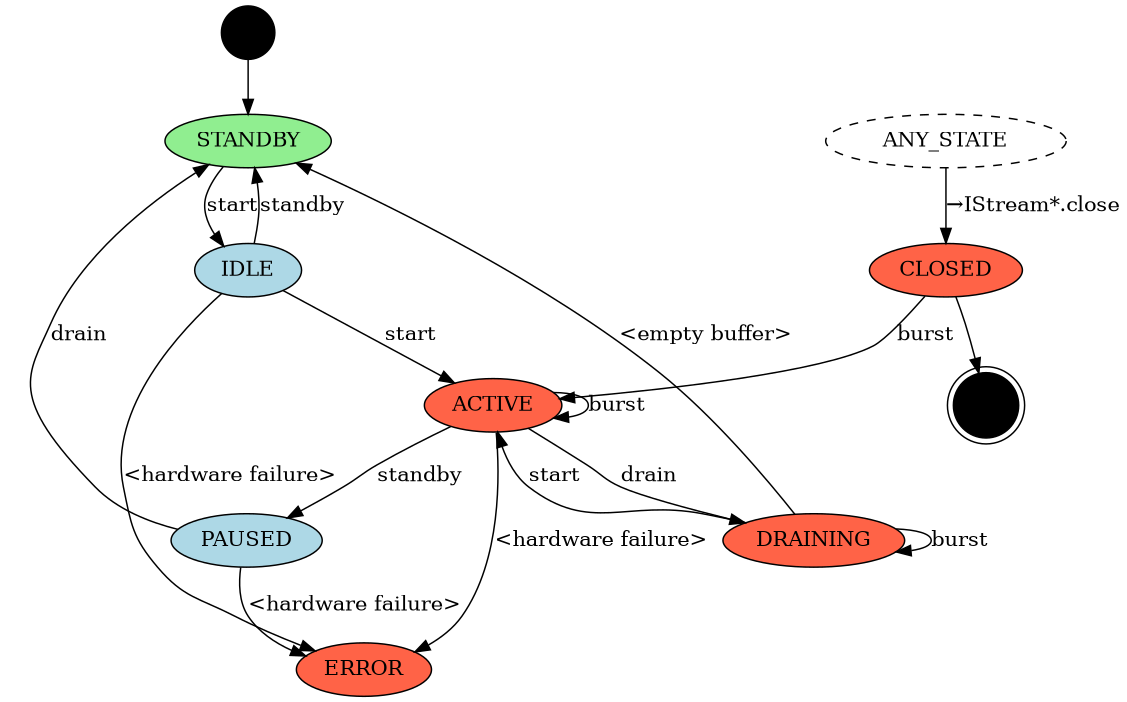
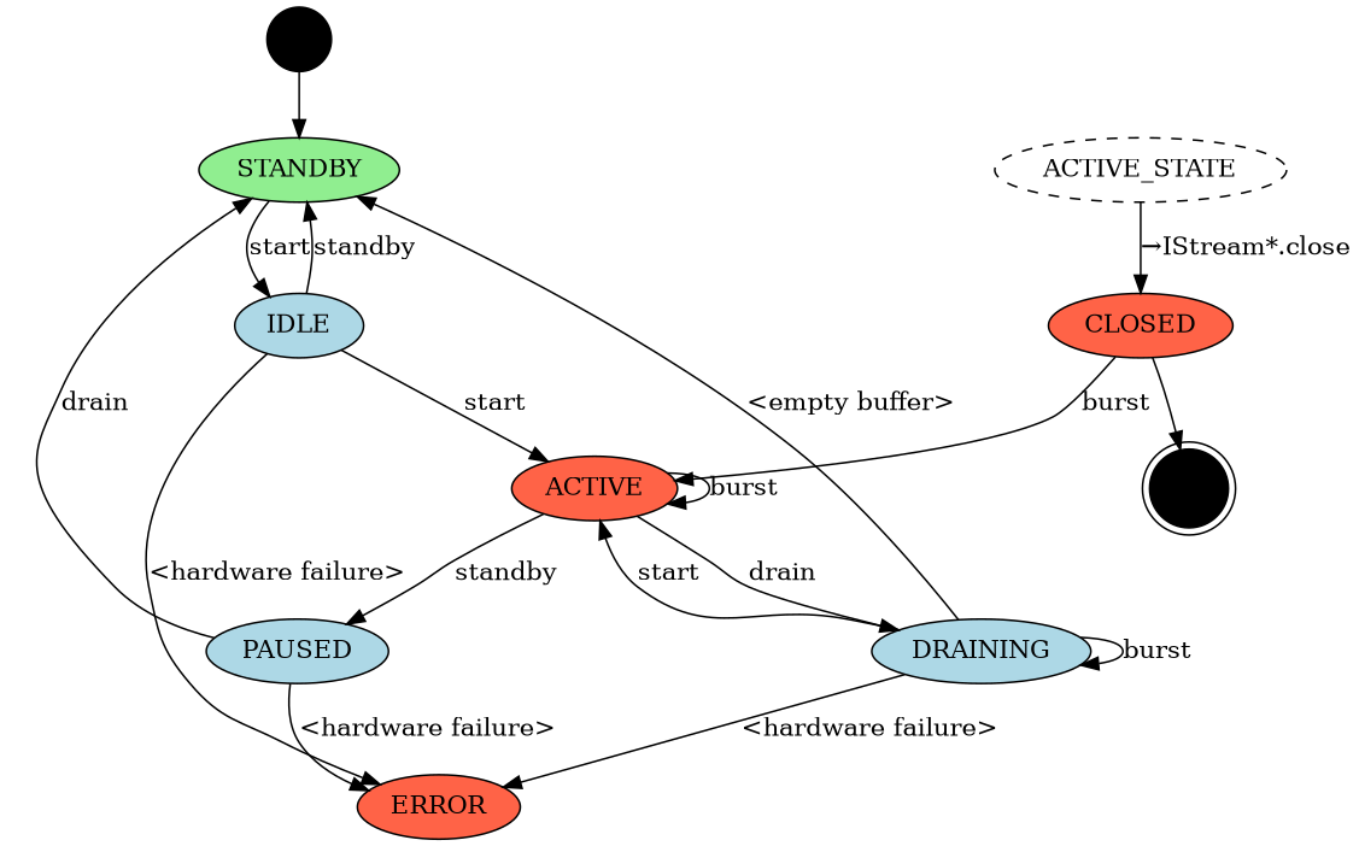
  digraph {
    node [fillcolor=tomato shape=oval style=filled]
    I [fillcolor=black shape=point width=0.5]
    STANDBY [fillcolor=lightgreen width=1]
    IDLE [fillcolor=lightblue width=1]
    F [fillcolor=black shape=doublecircle width=0.5]
    ERROR [width=1]
    ACTIVE [width=1]
    CLOSED [width=1]
-   ANY_STATE [style=dashed width=1]
+   ANY_STATE [style=dashed width=1 label=ACTIVE_STATE]
    PAUSED [fillcolor=lightblue width=1]
-   DRAINING [width=1]
+   DRAINING [fillcolor=lightblue width=1]
    I -> STANDBY
    STANDBY -> IDLE [label=start]
    IDLE -> STANDBY [label=standby]
    IDLE -> ERROR [label="<hardware failure>"]
    IDLE -> ACTIVE [label=start]
-   ACTIVE -> ERROR [label="<hardware failure>"]
+   DRAINING -> ERROR [label="<hardware failure>"]
    ACTIVE -> ACTIVE [label=burst]
    ACTIVE -> PAUSED [label=standby]
    ACTIVE -> DRAINING [label=drain]
    CLOSED -> F
    CLOSED -> ACTIVE [label=burst]
    ANY_STATE -> CLOSED [label="→IStream*.close"]
    PAUSED -> STANDBY [label=drain]
    PAUSED -> ERROR [label="<hardware failure>"]
    DRAINING -> STANDBY [label="<empty buffer>"]
    DRAINING -> ACTIVE [label=start]
    DRAINING -> DRAINING [label=burst]
  }
